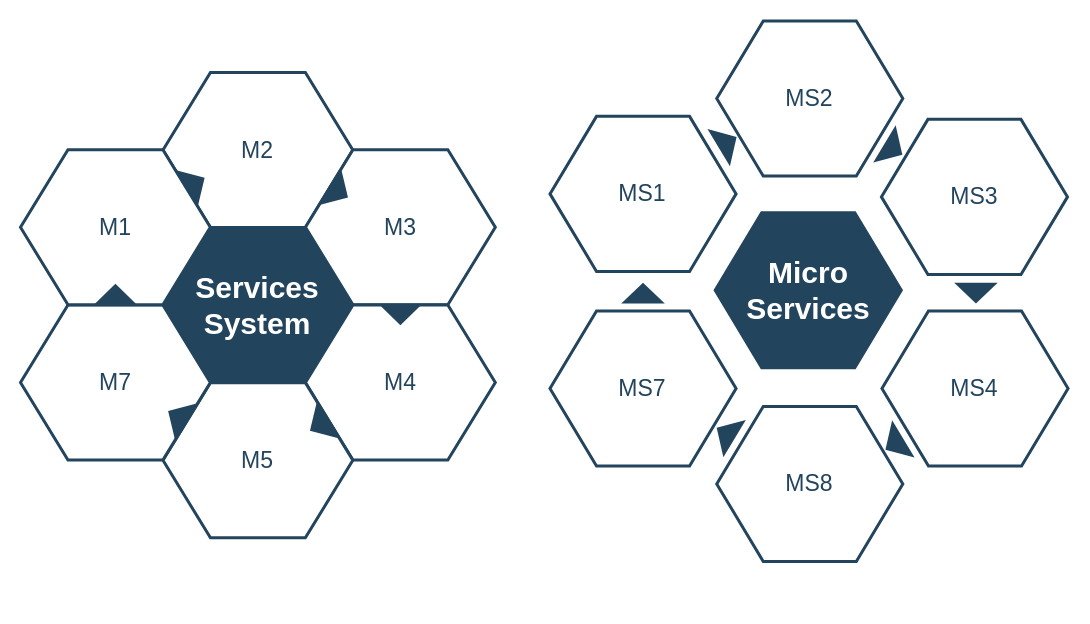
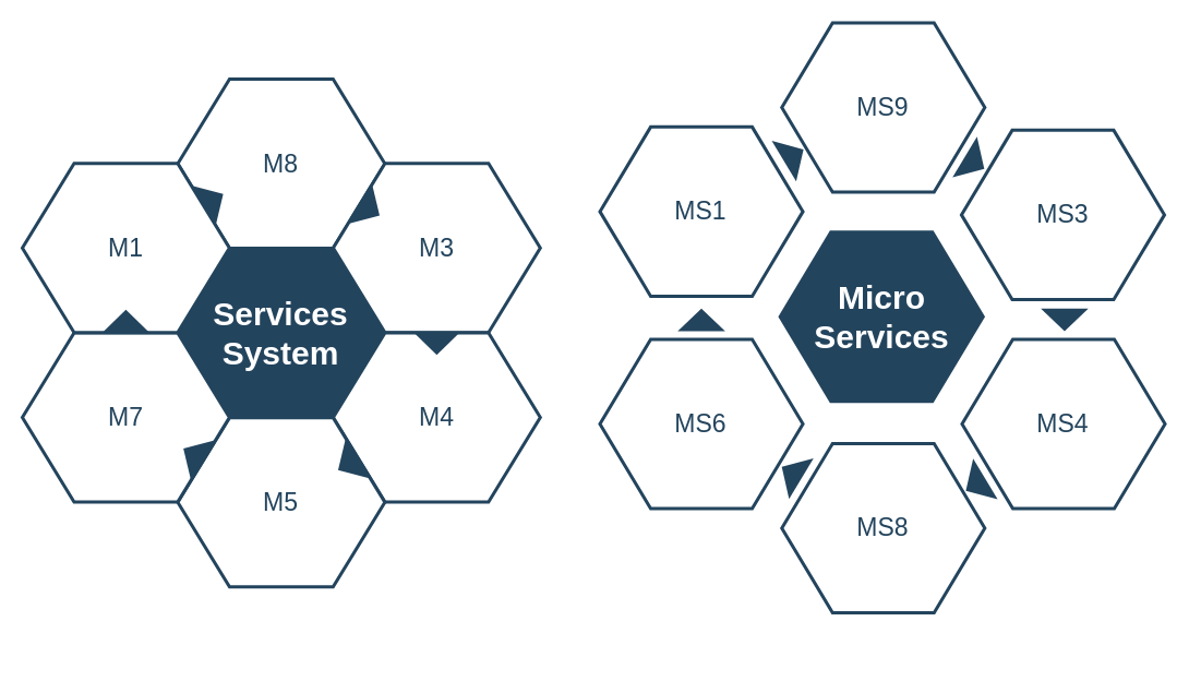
  <mxCell id="0" />
  <mxCell id="1" parent="0" />
  <mxCell id="2" value="" style="triangle;whiteSpace=wrap;html=1;shadow=0;labelBackgroundColor=none;strokeColor=none;fillColor=#FFFFFF;fontFamily=Helvetica;fontSize=17;fontColor=#23445d;align=center;rotation=90;gradientColor=none;flipV=1;flipH=1;opacity=20;" vertex="1" parent="1"><mxGeometry x="643.631" y="227.848" width="42.969" height="90.68" as="geometry" /></mxCell>
  <mxCell id="3" value="" style="group" vertex="1" connectable="0" parent="1"><mxGeometry x="20" y="72" width="510" height="530" as="geometry" /></mxCell>
  <mxCell id="4" value="&lt;font style=&quot;font-size: 30px&quot; color=&quot;#ffffff&quot;&gt;&lt;b&gt;&lt;span&gt;Services System&lt;/span&gt;&lt;/b&gt;&lt;/font&gt;" style="shape=hexagon;perimeter=hexagonPerimeter2;whiteSpace=wrap;html=1;shadow=0;labelBackgroundColor=none;strokeColor=#23445D;fillColor=#23445D;gradientColor=none;fontFamily=Helvetica;fontSize=23;fontColor=#23445d;align=center;strokeWidth=3;" parent="3" vertex="1"><mxGeometry x="142.491" y="155.188" width="189.828" height="155.032" as="geometry" /></mxCell>
  <mxCell id="5" value="" style="triangle;whiteSpace=wrap;html=1;shadow=0;labelBackgroundColor=none;strokeColor=none;fillColor=#FFFFFF;fontFamily=Helvetica;fontSize=17;fontColor=#23445d;align=center;rotation=90;gradientColor=none;flipV=1;flipH=1;opacity=20;" parent="3" vertex="1"><mxGeometry x="70.004" y="165.848" width="43.829" height="90.68" as="geometry" /></mxCell>
- <mxCell id="6" value="M2" style="shape=hexagon;perimeter=hexagonPerimeter2;whiteSpace=wrap;html=1;shadow=0;labelBackgroundColor=none;strokeColor=#23445D;fillColor=#ffffff;gradientColor=none;fontFamily=Helvetica;fontSize=23;fontColor=#23445D;align=center;strokeWidth=3;" parent="3" vertex="1"><mxGeometry x="142.491" width="189.828" height="155.032" as="geometry" /></mxCell>
+ <mxCell id="6" value="M8" style="shape=hexagon;perimeter=hexagonPerimeter2;whiteSpace=wrap;html=1;shadow=0;labelBackgroundColor=none;strokeColor=#23445D;fillColor=#ffffff;gradientColor=none;fontFamily=Helvetica;fontSize=23;fontColor=#23445D;align=center;strokeWidth=3;" parent="3" vertex="1"><mxGeometry x="142.491" width="189.828" height="155.032" as="geometry" /></mxCell>
  <mxCell id="7" value="M3" style="shape=hexagon;perimeter=hexagonPerimeter2;whiteSpace=wrap;html=1;shadow=0;labelBackgroundColor=none;strokeColor=#23445D;fillColor=#FFFFFF;gradientColor=none;fontFamily=Helvetica;fontSize=23;fontColor=#23445d;align=center;strokeWidth=3;" parent="3" vertex="1"><mxGeometry x="284.982" y="77.276" width="189.828" height="155.032" as="geometry" /></mxCell>
  <mxCell id="8" value="M4" style="shape=hexagon;perimeter=hexagonPerimeter2;whiteSpace=wrap;html=1;shadow=0;labelBackgroundColor=none;strokeColor=#23445D;fillColor=#FFFFFF;gradientColor=none;fontFamily=Helvetica;fontSize=23;fontColor=#23445d;align=center;strokeWidth=3;" parent="3" vertex="1"><mxGeometry x="284.982" y="232.426" width="189.828" height="155.032" as="geometry" /></mxCell>
  <mxCell id="9" value="M5" style="shape=hexagon;perimeter=hexagonPerimeter2;whiteSpace=wrap;html=1;shadow=0;labelBackgroundColor=none;strokeColor=#23445D;fillColor=#FFFFFF;gradientColor=none;fontFamily=Helvetica;fontSize=23;fontColor=#23445d;align=center;strokeWidth=3;" parent="3" vertex="1"><mxGeometry x="142.491" y="310.298" width="189.828" height="155.032" as="geometry" /></mxCell>
  <mxCell id="10" value="M7" style="shape=hexagon;perimeter=hexagonPerimeter2;whiteSpace=wrap;html=1;shadow=0;labelBackgroundColor=none;strokeColor=#23445D;fillColor=#FFFFFF;gradientColor=none;fontFamily=Helvetica;fontSize=23;fontColor=#23445d;align=center;strokeWidth=3;" parent="3" vertex="1"><mxGeometry y="232.426" width="189.828" height="155.032" as="geometry" /></mxCell>
  <mxCell id="11" value="M1" style="shape=hexagon;perimeter=hexagonPerimeter2;whiteSpace=wrap;html=1;shadow=0;labelBackgroundColor=none;strokeColor=#23445D;fillColor=#ffffff;gradientColor=none;fontFamily=Helvetica;fontSize=23;fontColor=#23445D;align=center;strokeWidth=3;" parent="3" vertex="1"><mxGeometry x="6.92e-14" y="77.276" width="189.828" height="155.032" as="geometry" /></mxCell>
  <mxCell id="12" value="" style="triangle;whiteSpace=wrap;html=1;shadow=0;labelBackgroundColor=none;strokeColor=none;fillColor=#23445D;fontFamily=Helvetica;fontSize=17;fontColor=#23445d;align=center;rotation=31;gradientColor=none;strokeWidth=3;" parent="3" vertex="1"><mxGeometry x="307.713" y="97.839" width="21.306" height="43.55" as="geometry" /></mxCell>
  <mxCell id="13" value="" style="triangle;whiteSpace=wrap;html=1;shadow=0;labelBackgroundColor=none;strokeColor=none;fillColor=#23445D;fontFamily=Helvetica;fontSize=17;fontColor=#23445d;align=center;rotation=31;gradientColor=none;flipH=1;strokeWidth=3;" parent="3" vertex="1"><mxGeometry x="146.095" y="322.152" width="21.306" height="43.55" as="geometry" /></mxCell>
  <mxCell id="14" value="" style="triangle;whiteSpace=wrap;html=1;shadow=0;labelBackgroundColor=none;strokeColor=none;fillColor=#23445D;fontFamily=Helvetica;fontSize=17;fontColor=#23445d;align=center;rotation=329;gradientColor=none;strokeWidth=3;" parent="3" vertex="1"><mxGeometry x="164.357" y="88.89" width="21.306" height="43.55" as="geometry" /></mxCell>
  <mxCell id="15" value="" style="triangle;whiteSpace=wrap;html=1;shadow=0;labelBackgroundColor=none;strokeColor=none;fillColor=#23445D;fontFamily=Helvetica;fontSize=17;fontColor=#23445d;align=center;rotation=329;gradientColor=none;flipH=1;strokeWidth=3;" parent="3" vertex="1"><mxGeometry x="287.93" y="331.1" width="21.306" height="43.55" as="geometry" /></mxCell>
  <mxCell id="16" value="" style="triangle;whiteSpace=wrap;html=1;shadow=0;labelBackgroundColor=none;strokeColor=none;fillColor=#23445D;fontFamily=Helvetica;fontSize=17;fontColor=#23445d;align=center;rotation=90;gradientColor=none;strokeWidth=3;" parent="3" vertex="1"><mxGeometry x="369.243" y="220.435" width="21.306" height="43.55" as="geometry" /></mxCell>
  <mxCell id="17" value="" style="triangle;whiteSpace=wrap;html=1;shadow=0;labelBackgroundColor=none;strokeColor=none;fillColor=#23445D;fontFamily=Helvetica;fontSize=17;fontColor=#23445d;align=center;rotation=90;gradientColor=none;flipH=1;strokeWidth=3;" parent="3" vertex="1"><mxGeometry x="84.261" y="200.152" width="21.306" height="43.55" as="geometry" /></mxCell>
  <mxCell id="18" value="&lt;div&gt;&lt;font style=&quot;font-size: 30px&quot; color=&quot;#ffffff&quot;&gt;&lt;b&gt;&lt;span&gt;Micro&lt;/span&gt;&lt;/b&gt;&lt;/font&gt;&lt;/div&gt;&lt;div&gt;&lt;font style=&quot;font-size: 30px&quot; color=&quot;#ffffff&quot;&gt;&lt;b&gt;&lt;span&gt;Services&lt;/span&gt;&lt;/b&gt;&lt;/font&gt;&lt;/div&gt;" style="shape=hexagon;perimeter=hexagonPerimeter2;whiteSpace=wrap;html=1;shadow=0;labelBackgroundColor=none;strokeColor=#23445D;fillColor=#23445D;gradientColor=none;fontFamily=Helvetica;fontSize=23;fontColor=#23445d;align=center;strokeWidth=3;" vertex="1" parent="1"><mxGeometry x="714.697" y="212.188" width="186.106" height="155.032" as="geometry" /></mxCell>
- <mxCell id="19" value="MS2" style="shape=hexagon;perimeter=hexagonPerimeter2;whiteSpace=wrap;html=1;shadow=0;labelBackgroundColor=none;strokeColor=#23445D;fillColor=#ffffff;gradientColor=none;fontFamily=Helvetica;fontSize=23;fontColor=#23445D;align=center;strokeWidth=3;" vertex="1" parent="1"><mxGeometry x="716.227" y="20.52" width="186.106" height="155.032" as="geometry" /></mxCell>
+ <mxCell id="19" value="MS9" style="shape=hexagon;perimeter=hexagonPerimeter2;whiteSpace=wrap;html=1;shadow=0;labelBackgroundColor=none;strokeColor=#23445D;fillColor=#ffffff;gradientColor=none;fontFamily=Helvetica;fontSize=23;fontColor=#23445D;align=center;strokeWidth=3;" vertex="1" parent="1"><mxGeometry x="716.227" y="20.52" width="186.106" height="155.032" as="geometry" /></mxCell>
  <mxCell id="20" value="MS3" style="shape=hexagon;perimeter=hexagonPerimeter2;whiteSpace=wrap;html=1;shadow=0;labelBackgroundColor=none;strokeColor=#23445D;fillColor=#FFFFFF;gradientColor=none;fontFamily=Helvetica;fontSize=23;fontColor=#23445d;align=center;strokeWidth=3;" vertex="1" parent="1"><mxGeometry x="880.914" y="118.866" width="186.106" height="155.032" as="geometry" /></mxCell>
  <mxCell id="21" value="MS4" style="shape=hexagon;perimeter=hexagonPerimeter2;whiteSpace=wrap;html=1;shadow=0;labelBackgroundColor=none;strokeColor=#23445D;fillColor=#FFFFFF;gradientColor=none;fontFamily=Helvetica;fontSize=23;fontColor=#23445d;align=center;strokeWidth=3;" vertex="1" parent="1"><mxGeometry x="881.454" y="310.446" width="186.106" height="155.032" as="geometry" /></mxCell>
  <mxCell id="22" value="MS8" style="shape=hexagon;perimeter=hexagonPerimeter2;whiteSpace=wrap;html=1;shadow=0;labelBackgroundColor=none;strokeColor=#23445D;fillColor=#FFFFFF;gradientColor=none;fontFamily=Helvetica;fontSize=23;fontColor=#23445d;align=center;strokeWidth=3;" vertex="1" parent="1"><mxGeometry x="716.227" y="405.908" width="186.106" height="155.032" as="geometry" /></mxCell>
- <mxCell id="23" value="MS7" style="shape=hexagon;perimeter=hexagonPerimeter2;whiteSpace=wrap;html=1;shadow=0;labelBackgroundColor=none;strokeColor=#23445D;fillColor=#FFFFFF;gradientColor=none;fontFamily=Helvetica;fontSize=23;fontColor=#23445d;align=center;strokeWidth=3;" vertex="1" parent="1"><mxGeometry x="549.48" y="310.516" width="186.106" height="155.032" as="geometry" /></mxCell>
+ <mxCell id="23" value="MS6" style="shape=hexagon;perimeter=hexagonPerimeter2;whiteSpace=wrap;html=1;shadow=0;labelBackgroundColor=none;strokeColor=#23445D;fillColor=#FFFFFF;gradientColor=none;fontFamily=Helvetica;fontSize=23;fontColor=#23445d;align=center;strokeWidth=3;" vertex="1" parent="1"><mxGeometry x="549.48" y="310.516" width="186.106" height="155.032" as="geometry" /></mxCell>
  <mxCell id="24" value="MS1" style="shape=hexagon;perimeter=hexagonPerimeter2;whiteSpace=wrap;html=1;shadow=0;labelBackgroundColor=none;strokeColor=#23445D;fillColor=#ffffff;gradientColor=none;fontFamily=Helvetica;fontSize=23;fontColor=#23445D;align=center;strokeWidth=3;" vertex="1" parent="1"><mxGeometry x="549.48" y="115.866" width="186.106" height="155.032" as="geometry" /></mxCell>
  <mxCell id="25" value="" style="triangle;whiteSpace=wrap;html=1;shadow=0;labelBackgroundColor=none;strokeColor=none;fillColor=#23445D;fontFamily=Helvetica;fontSize=17;fontColor=#23445d;align=center;rotation=31;gradientColor=none;strokeWidth=3;" vertex="1" parent="1"><mxGeometry x="882.45" y="126.999" width="20.888" height="43.55" as="geometry" /></mxCell>
  <mxCell id="26" value="" style="triangle;whiteSpace=wrap;html=1;shadow=0;labelBackgroundColor=none;strokeColor=none;fillColor=#23445D;fontFamily=Helvetica;fontSize=17;fontColor=#23445d;align=center;rotation=31;gradientColor=none;flipH=1;strokeWidth=3;" vertex="1" parent="1"><mxGeometry x="714.701" y="410.912" width="20.888" height="43.55" as="geometry" /></mxCell>
  <mxCell id="27" value="" style="triangle;whiteSpace=wrap;html=1;shadow=0;labelBackgroundColor=none;strokeColor=none;fillColor=#23445D;fontFamily=Helvetica;fontSize=17;fontColor=#23445d;align=center;rotation=329;gradientColor=none;strokeWidth=3;" vertex="1" parent="1"><mxGeometry x="716.705" y="120" width="20.888" height="43.55" as="geometry" /></mxCell>
  <mxCell id="28" value="" style="triangle;whiteSpace=wrap;html=1;shadow=0;labelBackgroundColor=none;strokeColor=none;fillColor=#23445D;fontFamily=Helvetica;fontSize=17;fontColor=#23445d;align=center;rotation=329;gradientColor=none;flipH=1;strokeWidth=3;" vertex="1" parent="1"><mxGeometry x="883.454" y="422" width="20.888" height="43.55" as="geometry" /></mxCell>
  <mxCell id="29" value="" style="triangle;whiteSpace=wrap;html=1;shadow=0;labelBackgroundColor=none;strokeColor=none;fillColor=#23445D;fontFamily=Helvetica;fontSize=17;fontColor=#23445d;align=center;rotation=90;gradientColor=none;strokeWidth=3;" vertex="1" parent="1"><mxGeometry x="965.003" y="270.895" width="20.888" height="43.55" as="geometry" /></mxCell>
  <mxCell id="30" value="" style="triangle;whiteSpace=wrap;html=1;shadow=0;labelBackgroundColor=none;strokeColor=none;fillColor=#23445D;fontFamily=Helvetica;fontSize=17;fontColor=#23445d;align=center;rotation=90;gradientColor=none;flipH=1;strokeWidth=3;" vertex="1" parent="1"><mxGeometry x="632.089" y="270.892" width="20.888" height="43.55" as="geometry" /></mxCell>
